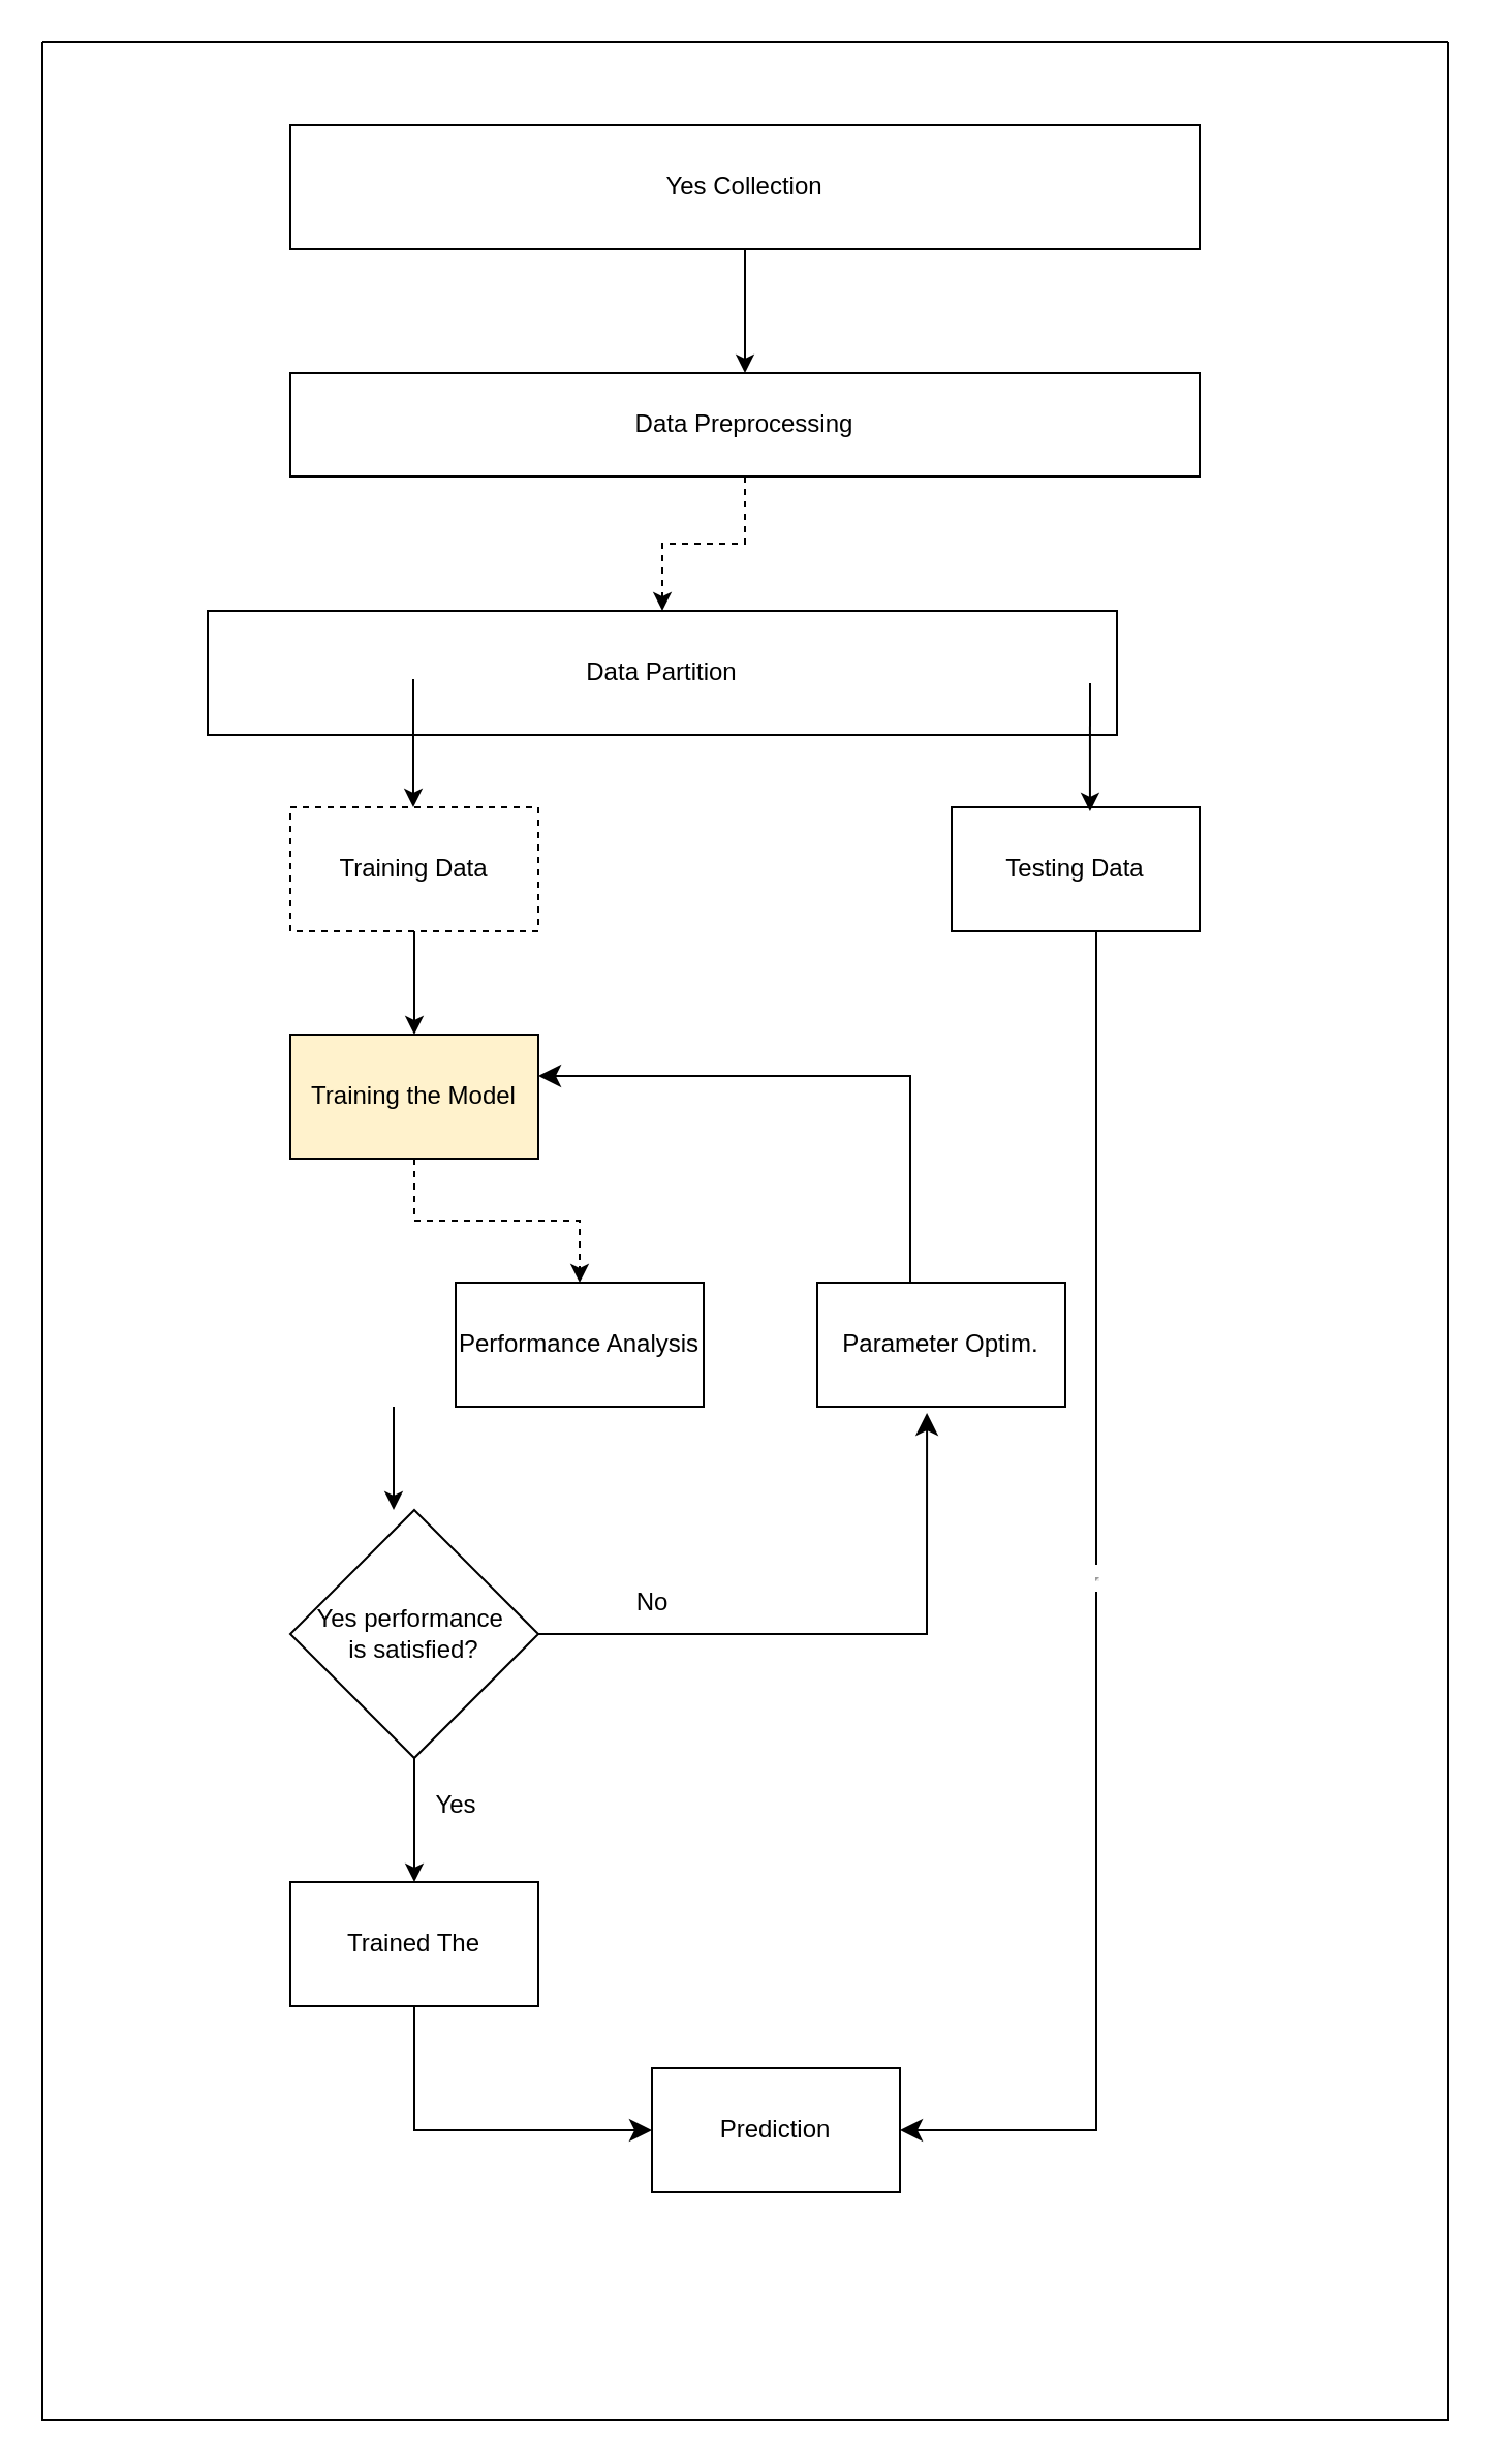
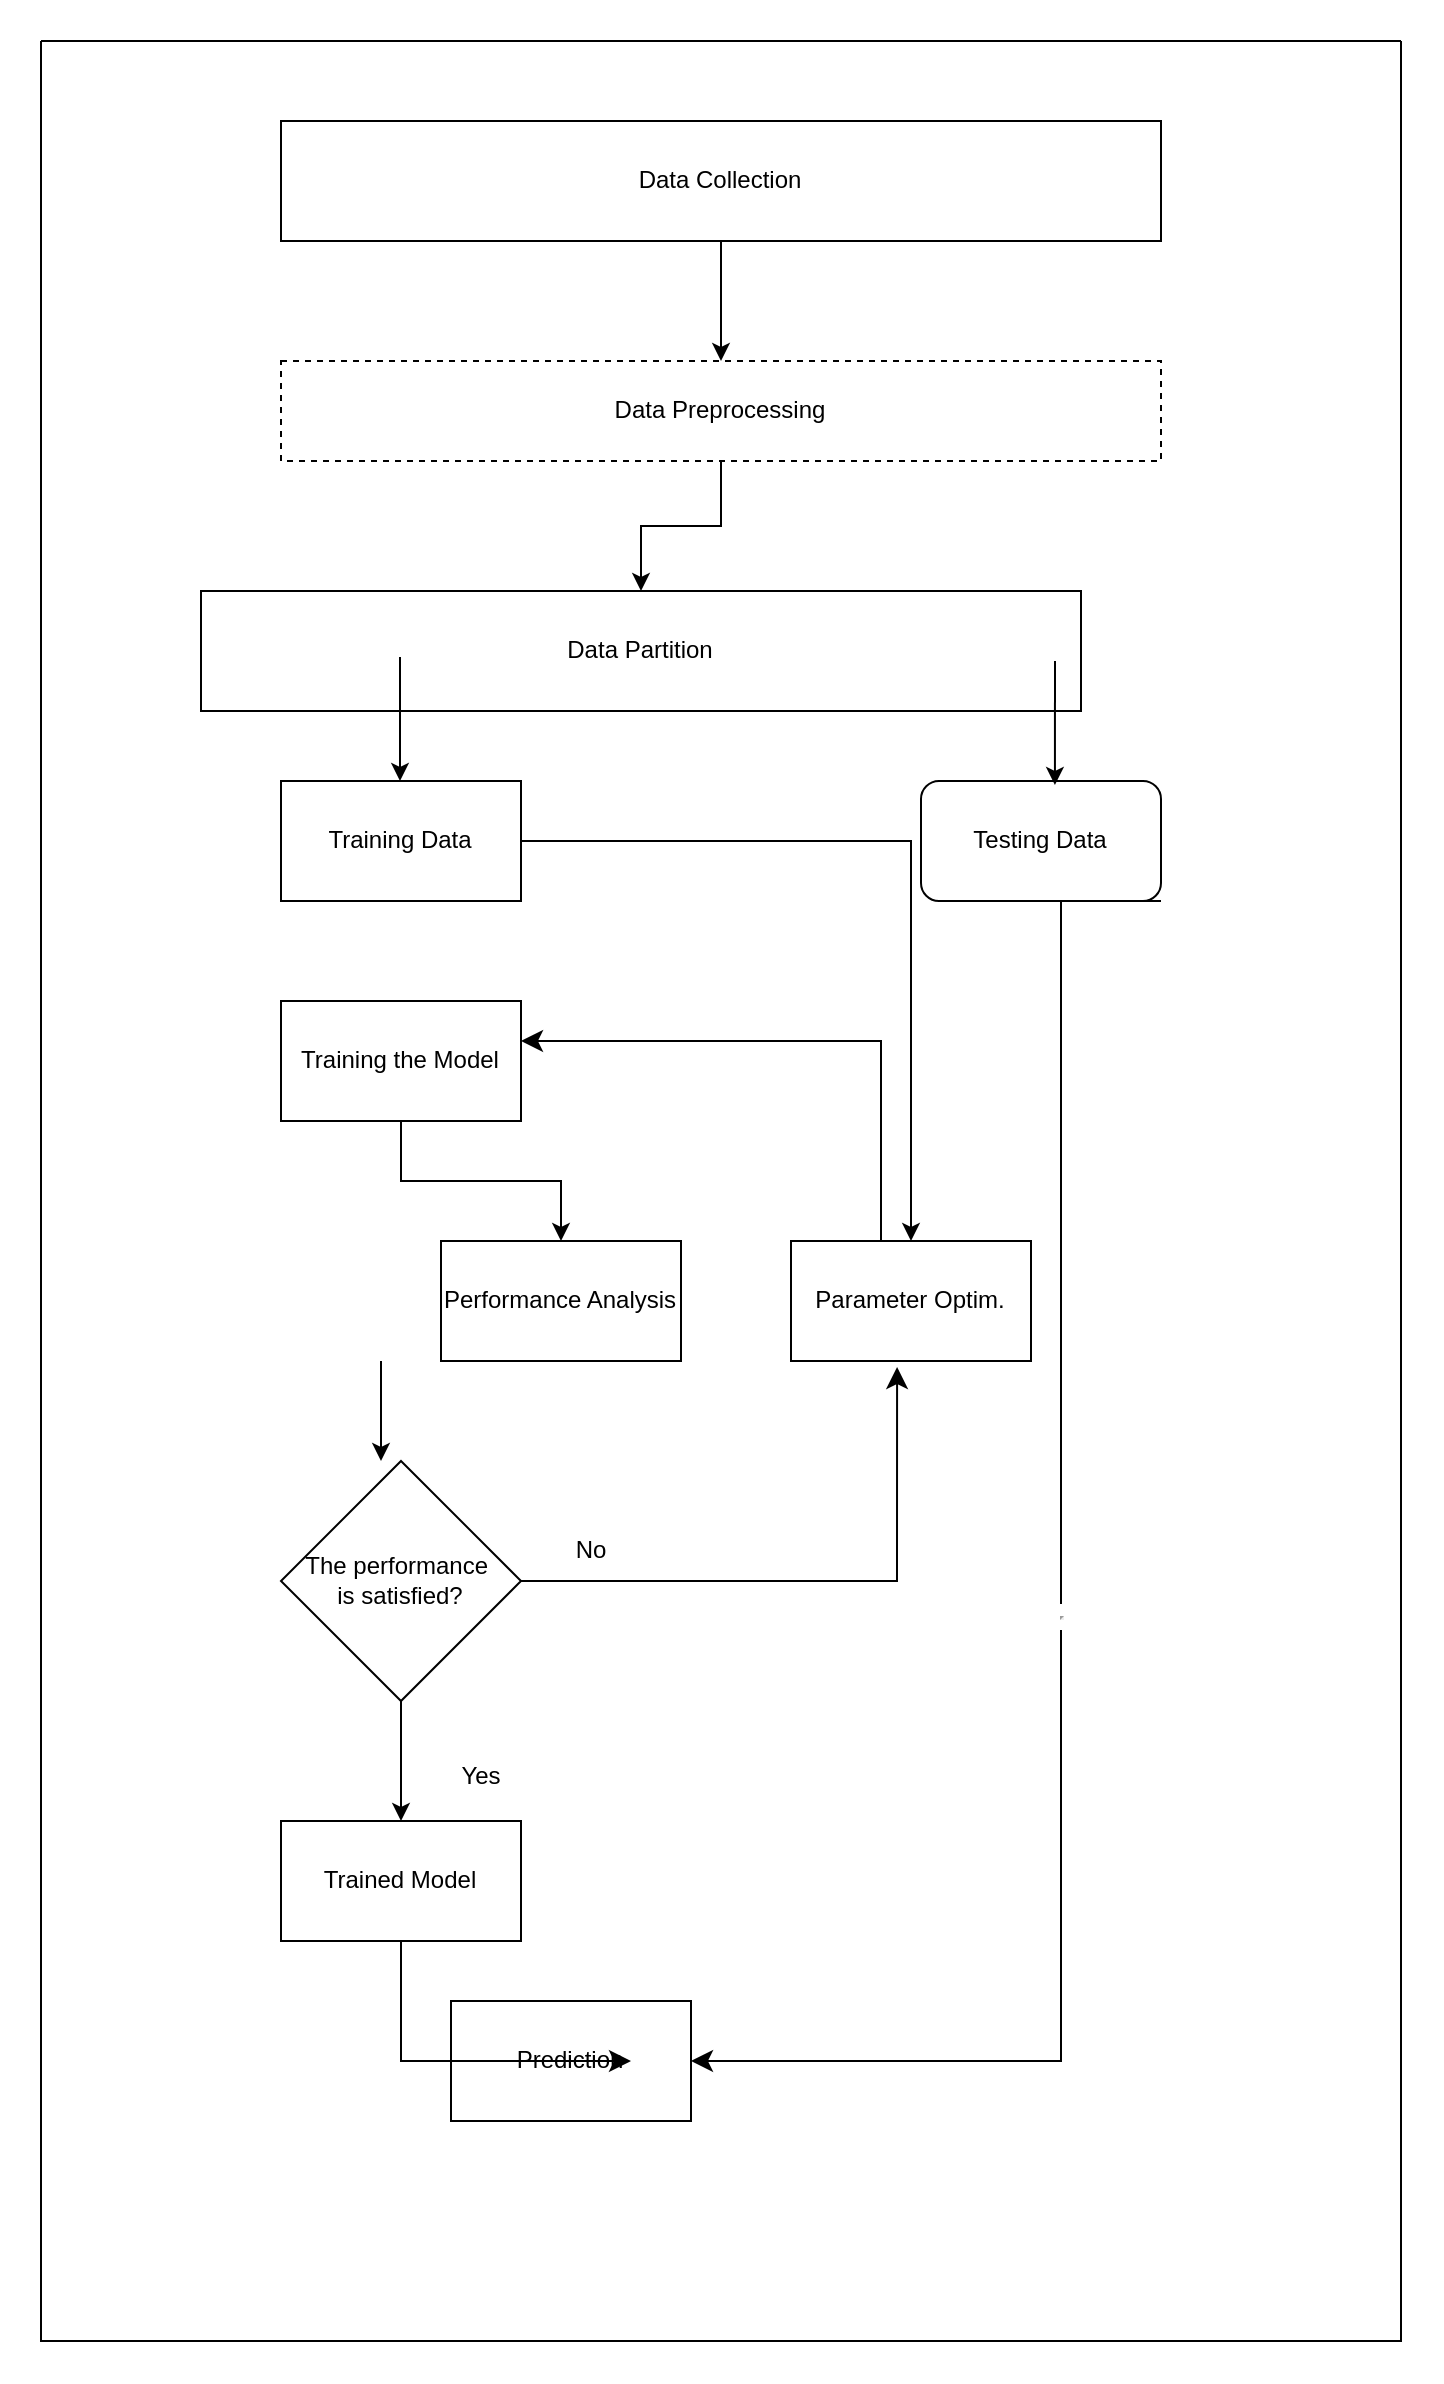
  <mxCell id="0" />
  <mxCell id="1" parent="0" />
  <mxCell id="2" value="" style="swimlane;startSize=0;flipV=0;flipH=1;" vertex="1" parent="1"><mxGeometry x="20" y="20" width="680" height="1150" as="geometry" /></mxCell>
  <mxCell id="3" value="" style="edgeStyle=orthogonalEdgeStyle;rounded=0;orthogonalLoop=1;jettySize=auto;html=1;" edge="1" parent="2" source="4"><mxGeometry relative="1" as="geometry"><mxPoint x="340" y="160" as="targetPoint" /></mxGeometry></mxCell>
- <mxCell id="4" value="Yes Collection" style="rounded=0;whiteSpace=wrap;html=1;" vertex="1" parent="2"><mxGeometry x="120" y="40" width="440" height="60" as="geometry" /></mxCell>
- <mxCell id="5" value="" style="edgeStyle=orthogonalEdgeStyle;rounded=0;orthogonalLoop=1;jettySize=auto;html=1;dashed=1;" edge="1" parent="2" source="6" target="7"><mxGeometry relative="1" as="geometry" /></mxCell>
- <mxCell id="6" value="Data Preprocessing" style="rounded=0;whiteSpace=wrap;html=1;" vertex="1" parent="2"><mxGeometry x="120" y="160" width="440" height="50" as="geometry" /></mxCell>
+ <mxCell id="4" value="Data Collection" style="rounded=0;whiteSpace=wrap;html=1;" vertex="1" parent="2"><mxGeometry x="120" y="40" width="440" height="60" as="geometry" /></mxCell>
+ <mxCell id="5" value="" style="edgeStyle=orthogonalEdgeStyle;rounded=0;orthogonalLoop=1;jettySize=auto;html=1;" edge="1" parent="2" source="6" target="7"><mxGeometry relative="1" as="geometry" /></mxCell>
+ <mxCell id="6" value="Data Preprocessing" style="rounded=0;whiteSpace=wrap;html=1;dashed=1;" vertex="1" parent="2"><mxGeometry x="120" y="160" width="440" height="50" as="geometry" /></mxCell>
  <mxCell id="7" value="Data Partition" style="whiteSpace=wrap;html=1;rounded=0;" vertex="1" parent="2"><mxGeometry x="80" y="275" width="440" height="60" as="geometry" /></mxCell>
- <mxCell id="8" value="" style="edgeStyle=orthogonalEdgeStyle;rounded=0;orthogonalLoop=1;jettySize=auto;html=1;" edge="1" parent="2" source="9" target="13"><mxGeometry relative="1" as="geometry" /></mxCell>
- <mxCell id="9" value="Training Data" style="rounded=0;whiteSpace=wrap;html=1;dashed=1;" vertex="1" parent="2"><mxGeometry x="120" y="370" width="120" height="60" as="geometry" /></mxCell>
- <mxCell id="10" value="Testing Data" style="rounded=0;whiteSpace=wrap;html=1;" vertex="1" parent="2"><mxGeometry x="440" y="370" width="120" height="60" as="geometry" /></mxCell>
+ <mxCell id="8" value="" style="edgeStyle=orthogonalEdgeStyle;rounded=0;orthogonalLoop=1;jettySize=auto;html=1;" edge="1" parent="2" source="9" target="19"><mxGeometry relative="1" as="geometry" /></mxCell>
+ <mxCell id="9" value="Training Data" style="rounded=0;whiteSpace=wrap;html=1;" vertex="1" parent="2"><mxGeometry x="120" y="370" width="120" height="60" as="geometry" /></mxCell>
+ <mxCell id="10" value="Testing Data" style="whiteSpace=wrap;html=1;rounded=1;" vertex="1" parent="2"><mxGeometry x="440" y="370" width="120" height="60" as="geometry" /></mxCell>
  <mxCell id="11" value="" style="edgeStyle=none;orthogonalLoop=1;jettySize=auto;html=1;rounded=0;entryX=0.558;entryY=0.033;entryDx=0;entryDy=0;entryPerimeter=0;" edge="1" parent="2" target="10"><mxGeometry width="100" relative="1" as="geometry"><mxPoint x="507" y="310" as="sourcePoint" /><mxPoint x="550" y="340" as="targetPoint" /><Array as="points"><mxPoint x="507" y="310" /></Array></mxGeometry></mxCell>
  <mxCell id="12" value="" style="edgeStyle=none;orthogonalLoop=1;jettySize=auto;html=1;rounded=0;entryX=0.558;entryY=0.033;entryDx=0;entryDy=0;entryPerimeter=0;" edge="1" parent="2"><mxGeometry width="100" relative="1" as="geometry"><mxPoint x="179.5" y="308" as="sourcePoint" /><mxPoint x="179.5" y="370" as="targetPoint" /><Array as="points"><mxPoint x="179.5" y="308" /></Array></mxGeometry></mxCell>
- <mxCell id="13" value="Training the Model" style="rounded=0;whiteSpace=wrap;html=1;fillColor=#fff2cc;" vertex="1" parent="2"><mxGeometry x="120" y="480" width="120" height="60" as="geometry" /></mxCell>
- <mxCell id="14" style="edgeStyle=orthogonalEdgeStyle;rounded=0;orthogonalLoop=1;jettySize=auto;html=1;exitX=0.5;exitY=1;exitDx=0;exitDy=0;dashed=1;" edge="1" parent="2" source="13" target="15"><mxGeometry relative="1" as="geometry" /></mxCell>
+ <mxCell id="13" value="Training the Model" style="rounded=0;whiteSpace=wrap;html=1;" vertex="1" parent="2"><mxGeometry x="120" y="480" width="120" height="60" as="geometry" /></mxCell>
+ <mxCell id="14" style="edgeStyle=orthogonalEdgeStyle;rounded=0;orthogonalLoop=1;jettySize=auto;html=1;exitX=0.5;exitY=1;exitDx=0;exitDy=0;" edge="1" parent="2" source="13" target="15"><mxGeometry relative="1" as="geometry" /></mxCell>
  <mxCell id="15" value="Performance Analysis" style="rounded=0;whiteSpace=wrap;html=1;" vertex="1" parent="2"><mxGeometry x="200" y="600" width="120" height="60" as="geometry" /></mxCell>
- <mxCell id="16" value="Yes performance&amp;nbsp;&lt;br&gt;is satisfied?" style="rhombus;whiteSpace=wrap;html=1;" vertex="1" parent="2"><mxGeometry x="120" y="710" width="120" height="120" as="geometry" /></mxCell>
- <mxCell id="17" value="Trained The" style="rounded=0;whiteSpace=wrap;html=1;" vertex="1" parent="2"><mxGeometry x="120" y="890" width="120" height="60" as="geometry" /></mxCell>
- <mxCell id="18" value="Prediction" style="rounded=0;whiteSpace=wrap;html=1;" vertex="1" parent="2"><mxGeometry x="295" y="980" width="120" height="60" as="geometry" /></mxCell>
+ <mxCell id="16" value="The performance&amp;nbsp;&lt;br&gt;is satisfied?" style="rhombus;whiteSpace=wrap;html=1;" vertex="1" parent="2"><mxGeometry x="120" y="710" width="120" height="120" as="geometry" /></mxCell>
+ <mxCell id="17" value="Trained Model" style="rounded=0;whiteSpace=wrap;html=1;" vertex="1" parent="2"><mxGeometry x="120" y="890" width="120" height="60" as="geometry" /></mxCell>
+ <mxCell id="18" value="Prediction" style="rounded=0;whiteSpace=wrap;html=1;" vertex="1" parent="2"><mxGeometry x="205" y="980" width="120" height="60" as="geometry" /></mxCell>
  <mxCell id="19" value="Parameter Optim." style="rounded=0;whiteSpace=wrap;html=1;" vertex="1" parent="2"><mxGeometry x="375" y="600" width="120" height="60" as="geometry" /></mxCell>
  <mxCell id="20" value="&lt;hr&gt;" style="edgeStyle=segmentEdgeStyle;endArrow=classic;html=1;curved=0;rounded=0;endSize=8;startSize=8;sourcePerimeterSpacing=0;targetPerimeterSpacing=0;entryX=1;entryY=0.5;entryDx=0;entryDy=0;" edge="1" parent="2" target="18"><mxGeometry width="100" relative="1" as="geometry"><mxPoint x="560" y="430" as="sourcePoint" /><mxPoint x="460" y="1090" as="targetPoint" /><Array as="points"><mxPoint x="510" y="430" /><mxPoint x="510" y="1010" /></Array></mxGeometry></mxCell>
  <mxCell id="21" value="" style="edgeStyle=segmentEdgeStyle;endArrow=classic;html=1;curved=0;rounded=0;endSize=8;startSize=8;sourcePerimeterSpacing=0;targetPerimeterSpacing=0;entryX=0.442;entryY=1.05;entryDx=0;entryDy=0;entryPerimeter=0;" edge="1" parent="2" target="19"><mxGeometry width="100" relative="1" as="geometry"><mxPoint x="240" y="770" as="sourcePoint" /><mxPoint x="430" y="670" as="targetPoint" /><Array as="points"><mxPoint x="428" y="770" /></Array></mxGeometry></mxCell>
- <mxCell id="22" value="No" style="text;html=1;align=center;verticalAlign=middle;resizable=0;points=[];autosize=1;strokeColor=none;fillColor=none;" vertex="1" parent="2"><mxGeometry x="275" y="740" width="40" height="30" as="geometry" /></mxCell>
- <mxCell id="23" value="Yes" style="text;html=1;align=center;verticalAlign=middle;resizable=0;points=[];autosize=1;strokeColor=none;fillColor=none;" vertex="1" parent="2"><mxGeometry x="180" y="838" width="40" height="30" as="geometry" /></mxCell>
+ <mxCell id="22" value="No" style="text;html=1;align=center;verticalAlign=middle;resizable=0;points=[];autosize=1;strokeColor=none;fillColor=none;" vertex="1" parent="2"><mxGeometry x="255" y="740" width="40" height="30" as="geometry" /></mxCell>
+ <mxCell id="23" value="Yes" style="text;html=1;align=center;verticalAlign=middle;resizable=0;points=[];autosize=1;strokeColor=none;fillColor=none;" vertex="1" parent="2"><mxGeometry x="200" y="853" width="40" height="30" as="geometry" /></mxCell>
  <mxCell id="24" value="" style="edgeStyle=segmentEdgeStyle;endArrow=classic;html=1;curved=0;rounded=0;endSize=8;startSize=8;sourcePerimeterSpacing=0;targetPerimeterSpacing=0;exitX=0.5;exitY=1;exitDx=0;exitDy=0;" edge="1" parent="2" source="17"><mxGeometry width="100" relative="1" as="geometry"><mxPoint x="180" y="970" as="sourcePoint" /><mxPoint x="295" y="1010" as="targetPoint" /><Array as="points"><mxPoint x="180" y="1010" /></Array></mxGeometry></mxCell>
  <mxCell id="25" value="" style="edgeStyle=orthogonalEdgeStyle;rounded=0;orthogonalLoop=1;jettySize=auto;html=1;" edge="1" parent="1"><mxGeometry relative="1" as="geometry"><mxPoint x="190" y="700" as="sourcePoint" /><mxPoint x="190" y="730" as="targetPoint" /><Array as="points"><mxPoint x="190" y="680" /><mxPoint x="190" y="680" /></Array></mxGeometry></mxCell>
  <mxCell id="26" value="" style="edgeStyle=orthogonalEdgeStyle;rounded=0;orthogonalLoop=1;jettySize=auto;html=1;exitX=0.5;exitY=1;exitDx=0;exitDy=0;" edge="1" parent="1" source="16"><mxGeometry relative="1" as="geometry"><mxPoint x="190" y="870" as="sourcePoint" /><mxPoint x="200" y="910" as="targetPoint" /><Array as="points"><mxPoint x="200" y="910" /></Array></mxGeometry></mxCell>
  <mxCell id="27" value="" style="edgeStyle=segmentEdgeStyle;endArrow=classic;html=1;curved=0;rounded=0;endSize=8;startSize=8;sourcePerimeterSpacing=0;targetPerimeterSpacing=0;" edge="1" parent="1" target="13"><mxGeometry width="100" relative="1" as="geometry"><mxPoint x="450" y="620" as="sourcePoint" /><mxPoint x="350" y="520" as="targetPoint" /><Array as="points"><mxPoint x="440" y="620" /><mxPoint x="440" y="520" /></Array></mxGeometry></mxCell>
